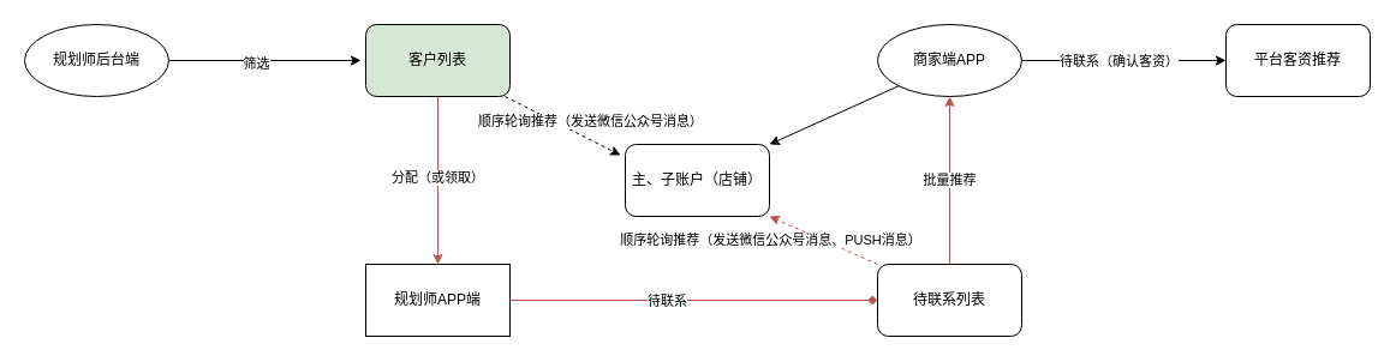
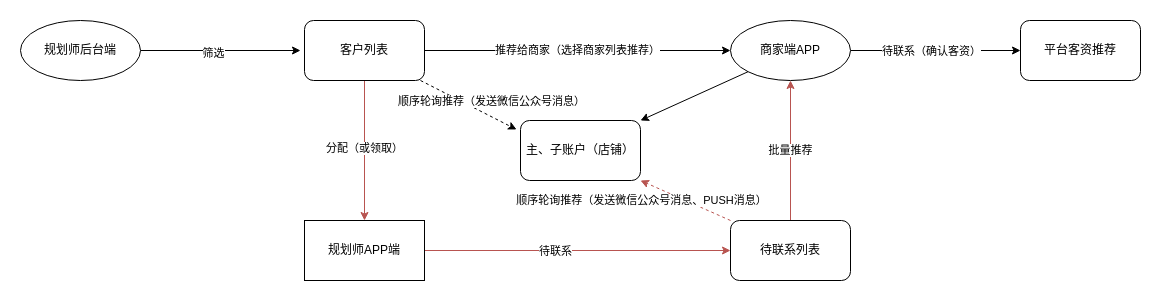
  <mxCell id="0" />
  <mxCell id="1" parent="0" />
  <mxCell id="2" style="edgeStyle=orthogonalEdgeStyle;rounded=0;orthogonalLoop=1;jettySize=auto;html=1;" edge="1" parent="1" source="4"><mxGeometry relative="1" as="geometry"><mxPoint x="300" y="50" as="targetPoint" /></mxGeometry></mxCell>
  <mxCell id="3" value="筛选" style="edgeLabel;html=1;align=center;verticalAlign=middle;resizable=0;points=[];" vertex="1" connectable="0" parent="2"><mxGeometry x="-0.097" y="-2" relative="1" as="geometry"><mxPoint as="offset" /></mxGeometry></mxCell>
  <mxCell id="4" value="规划师后台端" style="ellipse;whiteSpace=wrap;html=1;" vertex="1" parent="1"><mxGeometry x="20" y="20" width="120" height="60" as="geometry" /></mxCell>
- <mxCell id="5" value="" style="edgeStyle=orthogonalEdgeStyle;rounded=0;orthogonalLoop=1;jettySize=auto;html=1;strokeColor=#b85450;fillColor=#f8cecc;endArrow=diamond;" edge="1" parent="1" source="7" target="17"><mxGeometry relative="1" as="geometry" /></mxCell>
+ <mxCell id="5" value="" style="edgeStyle=orthogonalEdgeStyle;rounded=0;orthogonalLoop=1;jettySize=auto;html=1;strokeColor=#b85450;fillColor=#f8cecc;" edge="1" parent="1" source="7" target="17"><mxGeometry relative="1" as="geometry" /></mxCell>
  <mxCell id="6" value="待联系" style="edgeLabel;html=1;align=center;verticalAlign=middle;resizable=0;points=[];" vertex="1" connectable="0" parent="5"><mxGeometry x="-0.148" relative="1" as="geometry"><mxPoint as="offset" /></mxGeometry></mxCell>
  <mxCell id="7" value="规划师APP端" style="whiteSpace=wrap;html=1;rounded=0;" vertex="1" parent="1"><mxGeometry x="304" y="220" width="120" height="60" as="geometry" /></mxCell>
+ <mxCell id="8" value="推荐给商家（选择商家列表推荐）" style="edgeStyle=orthogonalEdgeStyle;rounded=0;orthogonalLoop=1;jettySize=auto;html=1;" edge="1" parent="1" source="11" target="14"><mxGeometry relative="1" as="geometry"><Array as="points"><mxPoint x="600" y="50" /><mxPoint x="600" y="50" /></Array><mxPoint as="offset" /></mxGeometry></mxCell>
  <mxCell id="9" style="edgeStyle=orthogonalEdgeStyle;rounded=0;orthogonalLoop=1;jettySize=auto;html=1;entryX=0.5;entryY=0;entryDx=0;entryDy=0;strokeColor=#b85450;fillColor=#f8cecc;" edge="1" parent="1" source="11" target="7"><mxGeometry relative="1" as="geometry" /></mxCell>
  <mxCell id="10" value="分配（或领取）" style="edgeLabel;html=1;align=center;verticalAlign=middle;resizable=0;points=[];" vertex="1" connectable="0" parent="9"><mxGeometry x="-0.043" y="-1" relative="1" as="geometry"><mxPoint as="offset" /></mxGeometry></mxCell>
- <mxCell id="11" value="客户列表" style="rounded=1;whiteSpace=wrap;html=1;fillColor=#d5e8d4;" vertex="1" parent="1"><mxGeometry x="304" y="20" width="120" height="60" as="geometry" /></mxCell>
+ <mxCell id="11" value="客户列表" style="rounded=1;whiteSpace=wrap;html=1;" vertex="1" parent="1"><mxGeometry x="304" y="20" width="120" height="60" as="geometry" /></mxCell>
  <mxCell id="12" value="" style="edgeStyle=orthogonalEdgeStyle;rounded=0;orthogonalLoop=1;jettySize=auto;html=1;" edge="1" parent="1" source="14" target="23"><mxGeometry relative="1" as="geometry" /></mxCell>
  <mxCell id="13" value="待联系（确认客资）" style="edgeLabel;html=1;align=center;verticalAlign=middle;resizable=0;points=[];" vertex="1" connectable="0" parent="12"><mxGeometry x="-0.514" y="1" relative="1" as="geometry"><mxPoint x="39" y="1" as="offset" /></mxGeometry></mxCell>
  <mxCell id="14" value="商家端APP" style="ellipse;whiteSpace=wrap;html=1;" vertex="1" parent="1"><mxGeometry x="730" y="20" width="120" height="60" as="geometry" /></mxCell>
  <mxCell id="15" value="主、子账户（店铺）" style="whiteSpace=wrap;html=1;rounded=1;" vertex="1" parent="1"><mxGeometry x="520" y="120" width="120" height="60" as="geometry" /></mxCell>
  <mxCell id="16" value="批量推荐" style="edgeStyle=orthogonalEdgeStyle;rounded=0;orthogonalLoop=1;jettySize=auto;html=1;entryX=0.5;entryY=1;entryDx=0;entryDy=0;strokeColor=#b85450;fillColor=#f8cecc;" edge="1" parent="1" source="17" target="14"><mxGeometry relative="1" as="geometry" /></mxCell>
  <mxCell id="17" value="待联系列表" style="whiteSpace=wrap;html=1;rounded=1;" vertex="1" parent="1"><mxGeometry x="730" y="220" width="120" height="60" as="geometry" /></mxCell>
  <mxCell id="18" value="" style="endArrow=classic;html=1;rounded=0;entryX=-0.033;entryY=0.15;entryDx=0;entryDy=0;entryPerimeter=0;dashed=1;" edge="1" parent="1" target="15"><mxGeometry width="50" height="50" relative="1" as="geometry"><mxPoint x="420" y="80" as="sourcePoint" /><mxPoint x="560" y="120" as="targetPoint" /></mxGeometry></mxCell>
  <mxCell id="19" value="顺序轮询推荐（发送微信公众号消息）" style="edgeLabel;html=1;align=center;verticalAlign=middle;resizable=0;points=[];" vertex="1" connectable="0" parent="18"><mxGeometry x="-0.469" y="1" relative="1" as="geometry"><mxPoint x="44" y="8" as="offset" /></mxGeometry></mxCell>
  <mxCell id="20" value="" style="endArrow=classic;html=1;rounded=0;exitX=0;exitY=0;exitDx=0;exitDy=0;dashed=1;fillColor=#f8cecc;strokeColor=#b85450;" edge="1" parent="1" source="17"><mxGeometry width="50" height="50" relative="1" as="geometry"><mxPoint x="670" y="210" as="sourcePoint" /><mxPoint x="640" y="180" as="targetPoint" /></mxGeometry></mxCell>
  <mxCell id="21" value="顺序轮询推荐（发送微信公众号消息、PUSH消息）" style="edgeLabel;html=1;align=center;verticalAlign=middle;resizable=0;points=[];" vertex="1" connectable="0" parent="20"><mxGeometry x="0.117" y="-1" relative="1" as="geometry"><mxPoint x="-40" y="3" as="offset" /></mxGeometry></mxCell>
  <mxCell id="22" value="" style="endArrow=classic;html=1;rounded=0;exitX=0;exitY=1;exitDx=0;exitDy=0;entryX=1;entryY=0;entryDx=0;entryDy=0;" edge="1" parent="1" source="14" target="15"><mxGeometry width="50" height="50" relative="1" as="geometry"><mxPoint x="670" y="150" as="sourcePoint" /><mxPoint x="720" y="100" as="targetPoint" /></mxGeometry></mxCell>
  <mxCell id="23" value="平台客资推荐" style="whiteSpace=wrap;html=1;rounded=1;" vertex="1" parent="1"><mxGeometry x="1020" y="20" width="120" height="60" as="geometry" /></mxCell>
